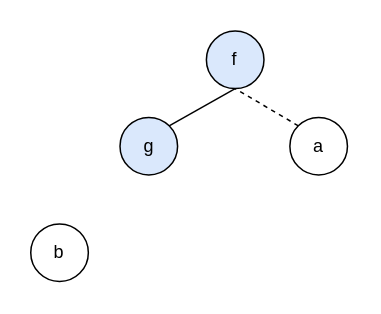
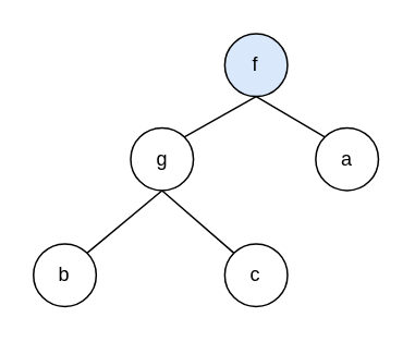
  <mxCell id="0" />
  <mxCell id="1" parent="0" />
  <mxCell id="2" value="" style="group" vertex="1" connectable="0" parent="1"><mxGeometry x="20" y="20" width="211.15" height="167" as="geometry" /></mxCell>
  <mxCell id="3" value="f" style="ellipse;whiteSpace=wrap;html=1;aspect=fixed;fillColor=#dae8fc;" parent="2" vertex="1"><mxGeometry x="117.092" width="38.39" height="38.39" as="geometry" /></mxCell>
- <mxCell id="4" value="g" style="ellipse;whiteSpace=wrap;html=1;aspect=fixed;fillColor=#dae8fc;" parent="2" vertex="1"><mxGeometry x="59.506" y="57.586" width="38.39" height="38.39" as="geometry" /></mxCell>
+ <mxCell id="4" value="g" style="ellipse;whiteSpace=wrap;html=1;aspect=fixed;" parent="2" vertex="1"><mxGeometry x="59.506" y="57.586" width="38.39" height="38.39" as="geometry" /></mxCell>
  <mxCell id="5" value="a" style="ellipse;whiteSpace=wrap;html=1;aspect=fixed;" parent="2" vertex="1"><mxGeometry x="172.759" y="57.586" width="38.39" height="38.39" as="geometry" /></mxCell>
  <mxCell id="6" value="b" style="ellipse;whiteSpace=wrap;html=1;aspect=fixed;" parent="2" vertex="1"><mxGeometry y="128.609" width="38.39" height="38.39" as="geometry" /></mxCell>
+ <mxCell id="7" value="c" style="ellipse;whiteSpace=wrap;html=1;aspect=fixed;" parent="2" vertex="1"><mxGeometry x="117.092" y="128.609" width="38.39" height="38.39" as="geometry" /></mxCell>
  <mxCell id="8" value="" style="endArrow=none;html=1;rounded=0;entryX=0.5;entryY=1;entryDx=0;entryDy=0;exitX=1;exitY=0;exitDx=0;exitDy=0;" edge="1" parent="2" source="4" target="3"><mxGeometry width="50" height="50" relative="1" as="geometry"><mxPoint x="287.932" y="191.954" as="sourcePoint" /><mxPoint x="383.909" y="95.977" as="targetPoint" /></mxGeometry></mxCell>
- <mxCell id="9" value="" style="endArrow=none;html=1;rounded=0;exitX=0;exitY=0;exitDx=0;exitDy=0;entryX=0.5;entryY=1;entryDx=0;entryDy=0;dashed=1;" edge="1" parent="2" source="5" target="3"><mxGeometry width="50" height="50" relative="1" as="geometry"><mxPoint x="326.323" y="63.345" as="sourcePoint" /><mxPoint x="134.368" y="38.391" as="targetPoint" /></mxGeometry></mxCell>
+ <mxCell id="9" value="" style="endArrow=none;html=1;rounded=0;exitX=0;exitY=0;exitDx=0;exitDy=0;entryX=0.5;entryY=1;entryDx=0;entryDy=0;" edge="1" parent="2" source="5" target="3"><mxGeometry width="50" height="50" relative="1" as="geometry"><mxPoint x="326.323" y="63.345" as="sourcePoint" /><mxPoint x="134.368" y="38.391" as="targetPoint" /></mxGeometry></mxCell>
+ <mxCell id="10" value="" style="endArrow=none;html=1;rounded=0;entryX=0.5;entryY=1;entryDx=0;entryDy=0;exitX=1;exitY=0;exitDx=0;exitDy=0;" edge="1" parent="2" source="6" target="4"><mxGeometry width="50" height="50" relative="1" as="geometry"><mxPoint x="19.195" y="120.931" as="sourcePoint" /><mxPoint x="57.586" y="95.977" as="targetPoint" /></mxGeometry></mxCell>
+ <mxCell id="11" value="" style="endArrow=none;html=1;rounded=0;entryX=0.5;entryY=1;entryDx=0;entryDy=0;exitX=0;exitY=0;exitDx=0;exitDy=0;" edge="1" parent="2" source="7" target="4"><mxGeometry width="50" height="50" relative="1" as="geometry"><mxPoint x="76.782" y="140.126" as="sourcePoint" /><mxPoint x="115.173" y="115.172" as="targetPoint" /></mxGeometry></mxCell>
